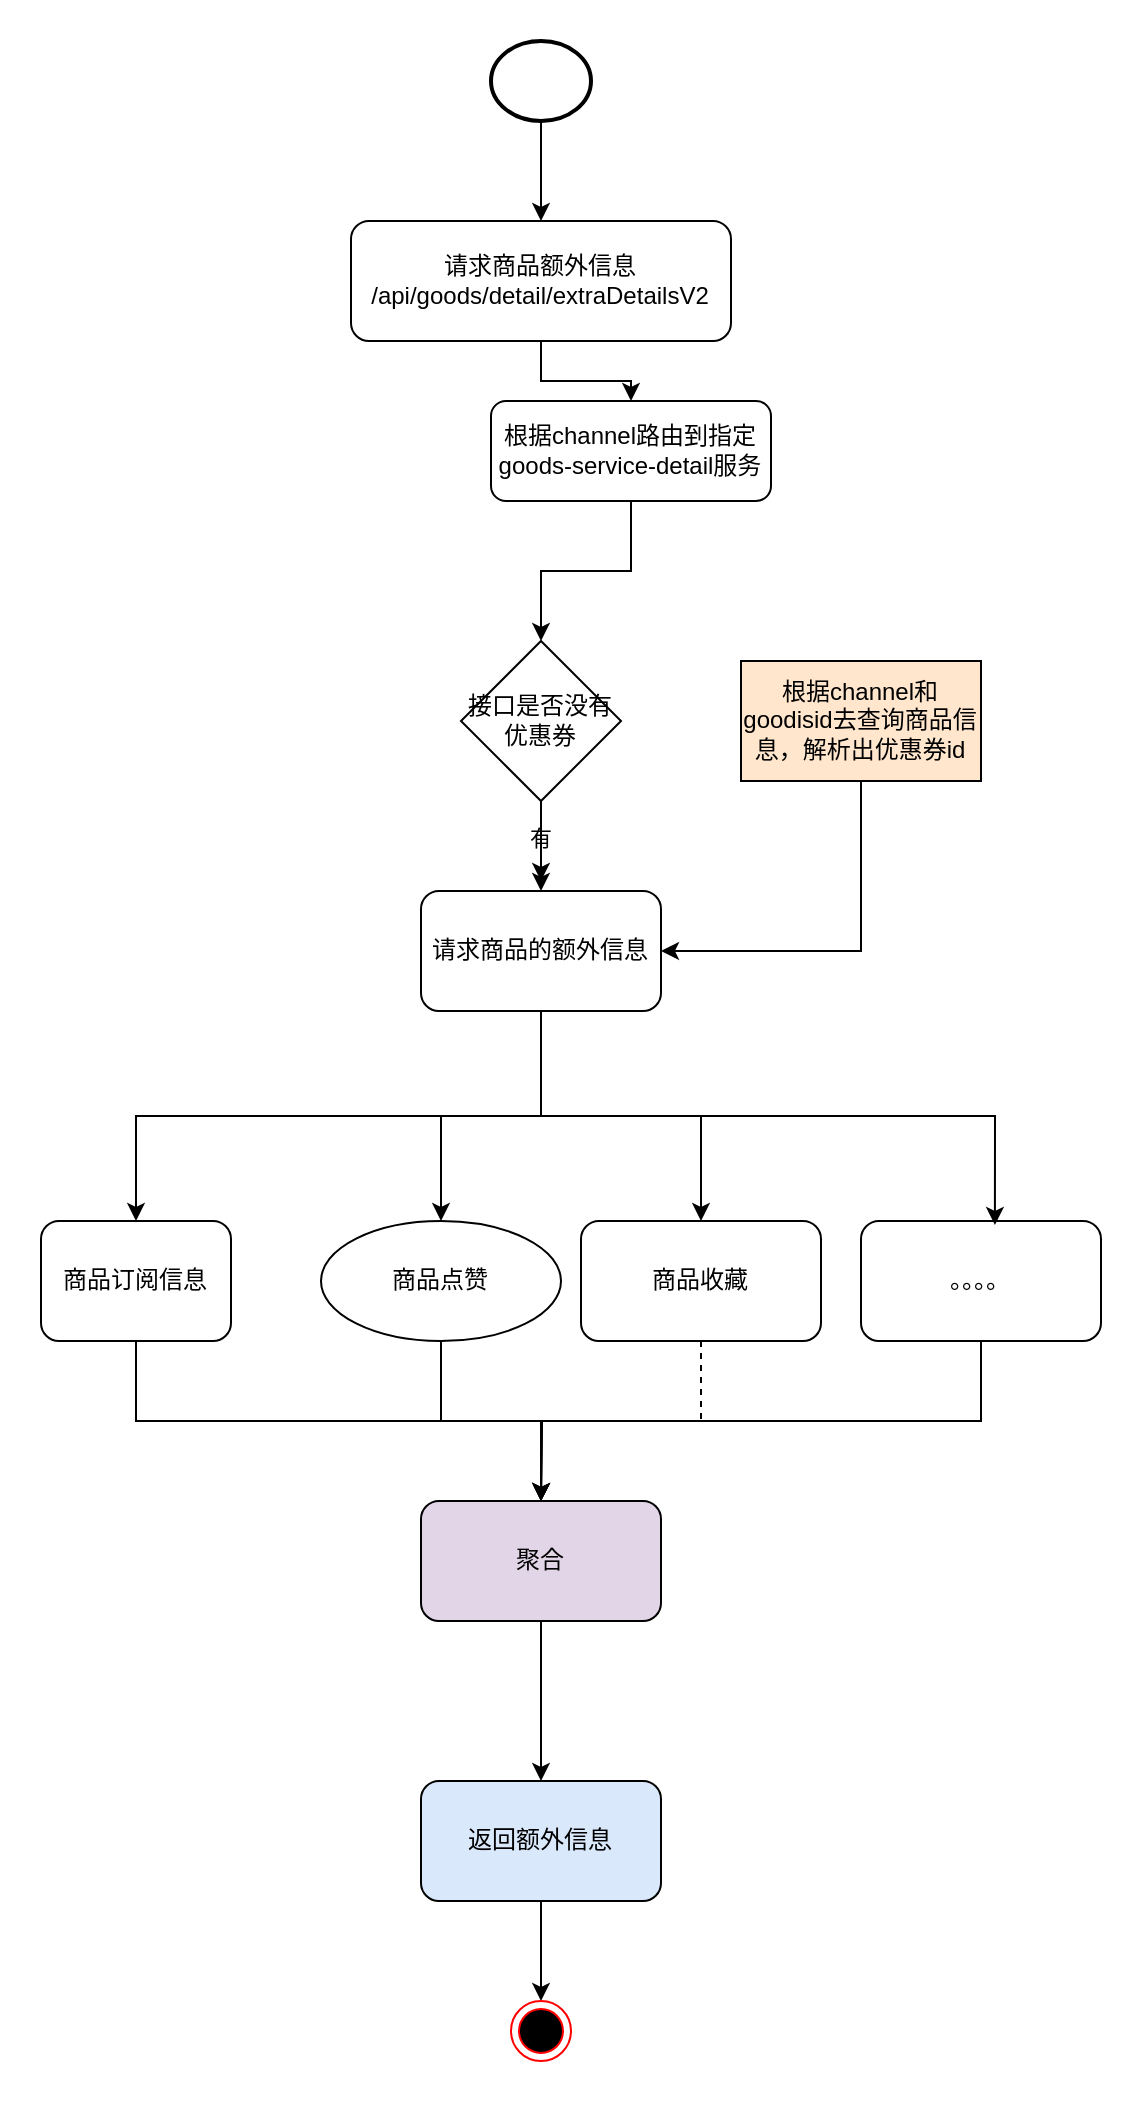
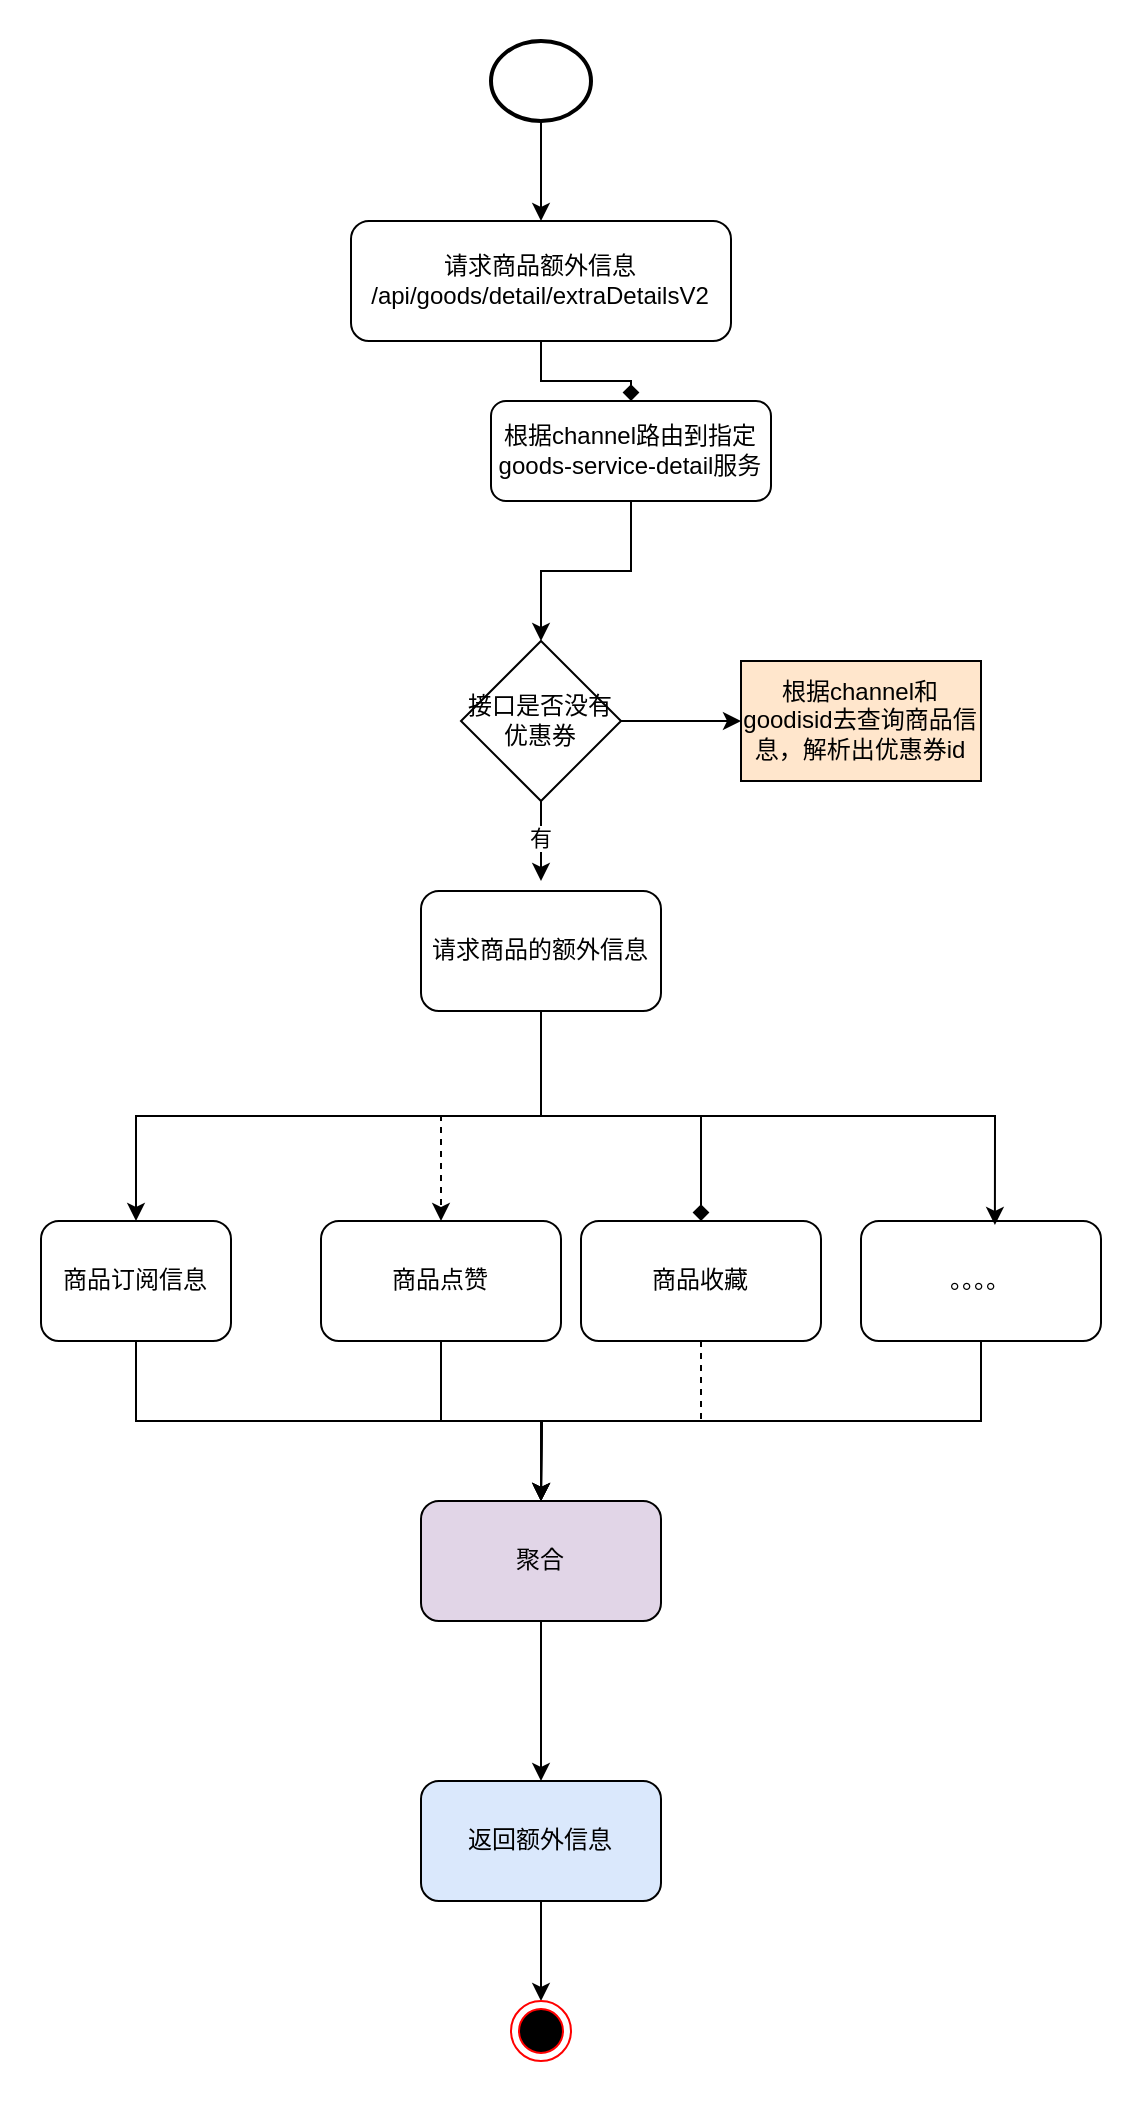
  <mxCell id="0" />
  <mxCell id="1" parent="0" />
  <mxCell id="2" value="" style="edgeStyle=orthogonalEdgeStyle;rounded=0;orthogonalLoop=1;jettySize=auto;html=1;" edge="1" parent="1" source="3" target="5"><mxGeometry relative="1" as="geometry" /></mxCell>
  <mxCell id="3" value="" style="strokeWidth=2;html=1;shape=mxgraph.flowchart.start_2;whiteSpace=wrap;" vertex="1" parent="1"><mxGeometry x="245" y="20" width="50" height="40" as="geometry" /></mxCell>
- <mxCell id="4" style="edgeStyle=orthogonalEdgeStyle;rounded=0;orthogonalLoop=1;jettySize=auto;html=1;exitX=0.5;exitY=1;exitDx=0;exitDy=0;entryX=0.5;entryY=0;entryDx=0;entryDy=0;" edge="1" parent="1" source="5" target="7"><mxGeometry relative="1" as="geometry" /></mxCell>
+ <mxCell id="4" style="edgeStyle=orthogonalEdgeStyle;rounded=0;orthogonalLoop=1;jettySize=auto;html=1;exitX=0.5;exitY=1;exitDx=0;exitDy=0;entryX=0.5;entryY=0;entryDx=0;entryDy=0;endArrow=diamond;" edge="1" parent="1" source="5" target="7"><mxGeometry relative="1" as="geometry" /></mxCell>
  <mxCell id="5" value="请求商品额外信息&lt;div&gt;/api/goods/detail/extraDetailsV2&lt;br&gt;&lt;/div&gt;" style="rounded=1;whiteSpace=wrap;html=1;" vertex="1" parent="1"><mxGeometry x="175" y="110" width="190" height="60" as="geometry" /></mxCell>
  <mxCell id="6" style="edgeStyle=orthogonalEdgeStyle;rounded=0;orthogonalLoop=1;jettySize=auto;html=1;exitX=0.5;exitY=1;exitDx=0;exitDy=0;entryX=0.5;entryY=0;entryDx=0;entryDy=0;" edge="1" parent="1" source="7" target="11"><mxGeometry relative="1" as="geometry" /></mxCell>
  <mxCell id="7" value="根据channel路由到指定goods-service-detail服务" style="rounded=1;whiteSpace=wrap;html=1;" vertex="1" parent="1"><mxGeometry x="245" y="200" width="140" height="50" as="geometry" /></mxCell>
  <mxCell id="8" style="edgeStyle=orthogonalEdgeStyle;rounded=0;orthogonalLoop=1;jettySize=auto;html=1;exitX=0.5;exitY=1;exitDx=0;exitDy=0;" edge="1" parent="1" source="11"><mxGeometry relative="1" as="geometry"><mxPoint x="270" y="440" as="targetPoint" /></mxGeometry></mxCell>
  <mxCell id="9" value="有" style="edgeLabel;html=1;align=center;verticalAlign=middle;resizable=0;points=[];" vertex="1" connectable="0" parent="8"><mxGeometry x="-0.111" y="-1" relative="1" as="geometry"><mxPoint as="offset" /></mxGeometry></mxCell>
- <mxCell id="10" value="" style="edgeStyle=orthogonalEdgeStyle;rounded=0;orthogonalLoop=1;jettySize=auto;html=1;" edge="1" parent="1" source="11" target="15"><mxGeometry relative="1" as="geometry" /></mxCell>
+ <mxCell id="10" value="" style="edgeStyle=orthogonalEdgeStyle;rounded=0;orthogonalLoop=1;jettySize=auto;html=1;" edge="1" parent="1" source="11" target="17"><mxGeometry relative="1" as="geometry" /></mxCell>
  <mxCell id="11" value="接口是否没有优惠券" style="rhombus;whiteSpace=wrap;html=1;" vertex="1" parent="1"><mxGeometry x="230" y="320" width="80" height="80" as="geometry" /></mxCell>
  <mxCell id="12" style="edgeStyle=orthogonalEdgeStyle;rounded=0;orthogonalLoop=1;jettySize=auto;html=1;exitX=0.5;exitY=1;exitDx=0;exitDy=0;" edge="1" parent="1" source="15" target="19"><mxGeometry relative="1" as="geometry" /></mxCell>
- <mxCell id="13" style="edgeStyle=orthogonalEdgeStyle;rounded=0;orthogonalLoop=1;jettySize=auto;html=1;exitX=0.5;exitY=1;exitDx=0;exitDy=0;" edge="1" parent="1" source="15" target="21"><mxGeometry relative="1" as="geometry" /></mxCell>
- <mxCell id="14" style="edgeStyle=orthogonalEdgeStyle;rounded=0;orthogonalLoop=1;jettySize=auto;html=1;exitX=0.5;exitY=1;exitDx=0;exitDy=0;entryX=0.5;entryY=0;entryDx=0;entryDy=0;" edge="1" parent="1" source="15" target="23"><mxGeometry relative="1" as="geometry" /></mxCell>
+ <mxCell id="13" style="edgeStyle=orthogonalEdgeStyle;rounded=0;orthogonalLoop=1;jettySize=auto;html=1;exitX=0.5;exitY=1;exitDx=0;exitDy=0;dashed=1;" edge="1" parent="1" source="15" target="21"><mxGeometry relative="1" as="geometry" /></mxCell>
+ <mxCell id="14" style="edgeStyle=orthogonalEdgeStyle;rounded=0;orthogonalLoop=1;jettySize=auto;html=1;exitX=0.5;exitY=1;exitDx=0;exitDy=0;entryX=0.5;entryY=0;entryDx=0;entryDy=0;endArrow=diamond;" edge="1" parent="1" source="15" target="23"><mxGeometry relative="1" as="geometry" /></mxCell>
  <mxCell id="15" value="请求商品的额外信息" style="rounded=1;whiteSpace=wrap;html=1;" vertex="1" parent="1"><mxGeometry x="210" y="445" width="120" height="60" as="geometry" /></mxCell>
- <mxCell id="16" style="edgeStyle=orthogonalEdgeStyle;rounded=0;orthogonalLoop=1;jettySize=auto;html=1;exitX=0.5;exitY=1;exitDx=0;exitDy=0;entryX=1;entryY=0.5;entryDx=0;entryDy=0;" edge="1" parent="1" source="17" target="15"><mxGeometry relative="1" as="geometry" /></mxCell>
  <mxCell id="17" value="根据channel和goodisid去查询商品信息，解析出优惠券id" style="whiteSpace=wrap;html=1;fillColor=#ffe6cc;" vertex="1" parent="1"><mxGeometry x="370" y="330" width="120" height="60" as="geometry" /></mxCell>
  <mxCell id="18" style="edgeStyle=orthogonalEdgeStyle;rounded=0;orthogonalLoop=1;jettySize=auto;html=1;exitX=0.5;exitY=1;exitDx=0;exitDy=0;" edge="1" parent="1" source="19"><mxGeometry relative="1" as="geometry"><mxPoint x="270" y="750" as="targetPoint" /></mxGeometry></mxCell>
  <mxCell id="19" value="商品订阅信息" style="rounded=1;whiteSpace=wrap;html=1;" vertex="1" parent="1"><mxGeometry x="20" y="610" width="95" height="60" as="geometry" /></mxCell>
  <mxCell id="20" value="" style="edgeStyle=orthogonalEdgeStyle;rounded=0;orthogonalLoop=1;jettySize=auto;html=1;endArrow=open;" edge="1" parent="1" source="21" target="28"><mxGeometry relative="1" as="geometry" /></mxCell>
- <mxCell id="21" value="商品点赞" style="ellipse;whiteSpace=wrap;html=1;" vertex="1" parent="1"><mxGeometry x="160" y="610" width="120" height="60" as="geometry" /></mxCell>
+ <mxCell id="21" value="商品点赞" style="rounded=1;whiteSpace=wrap;html=1;" vertex="1" parent="1"><mxGeometry x="160" y="610" width="120" height="60" as="geometry" /></mxCell>
  <mxCell id="22" style="edgeStyle=orthogonalEdgeStyle;rounded=0;orthogonalLoop=1;jettySize=auto;html=1;exitX=0.5;exitY=1;exitDx=0;exitDy=0;entryX=0.5;entryY=0;entryDx=0;entryDy=0;dashed=1;" edge="1" parent="1" source="23" target="28"><mxGeometry relative="1" as="geometry" /></mxCell>
  <mxCell id="23" value="商品收藏" style="rounded=1;whiteSpace=wrap;html=1;" vertex="1" parent="1"><mxGeometry x="290" y="610" width="120" height="60" as="geometry" /></mxCell>
  <mxCell id="24" style="edgeStyle=orthogonalEdgeStyle;rounded=0;orthogonalLoop=1;jettySize=auto;html=1;exitX=0.5;exitY=1;exitDx=0;exitDy=0;" edge="1" parent="1" source="25"><mxGeometry relative="1" as="geometry"><mxPoint x="270" y="750" as="targetPoint" /></mxGeometry></mxCell>
  <mxCell id="25" value="。。。。" style="rounded=1;whiteSpace=wrap;html=1;" vertex="1" parent="1"><mxGeometry x="430" y="610" width="120" height="60" as="geometry" /></mxCell>
  <mxCell id="26" style="edgeStyle=orthogonalEdgeStyle;rounded=0;orthogonalLoop=1;jettySize=auto;html=1;exitX=0.5;exitY=1;exitDx=0;exitDy=0;entryX=0.558;entryY=0.033;entryDx=0;entryDy=0;entryPerimeter=0;" edge="1" parent="1" source="15" target="25"><mxGeometry relative="1" as="geometry" /></mxCell>
  <mxCell id="27" value="" style="edgeStyle=orthogonalEdgeStyle;rounded=0;orthogonalLoop=1;jettySize=auto;html=1;" edge="1" parent="1" source="28" target="30"><mxGeometry relative="1" as="geometry" /></mxCell>
  <mxCell id="28" value="聚合" style="rounded=1;whiteSpace=wrap;html=1;fillColor=#e1d5e7;" vertex="1" parent="1"><mxGeometry x="210" y="750" width="120" height="60" as="geometry" /></mxCell>
  <mxCell id="29" style="edgeStyle=orthogonalEdgeStyle;rounded=0;orthogonalLoop=1;jettySize=auto;html=1;exitX=0.5;exitY=1;exitDx=0;exitDy=0;" edge="1" parent="1" source="30" target="31"><mxGeometry relative="1" as="geometry" /></mxCell>
  <mxCell id="30" value="返回额外信息" style="rounded=1;whiteSpace=wrap;html=1;fillColor=#dae8fc;" vertex="1" parent="1"><mxGeometry x="210" y="890" width="120" height="60" as="geometry" /></mxCell>
  <mxCell id="31" value="" style="ellipse;html=1;shape=endState;fillColor=#000000;strokeColor=#ff0000;" vertex="1" parent="1"><mxGeometry x="255" y="1000" width="30" height="30" as="geometry" /></mxCell>
